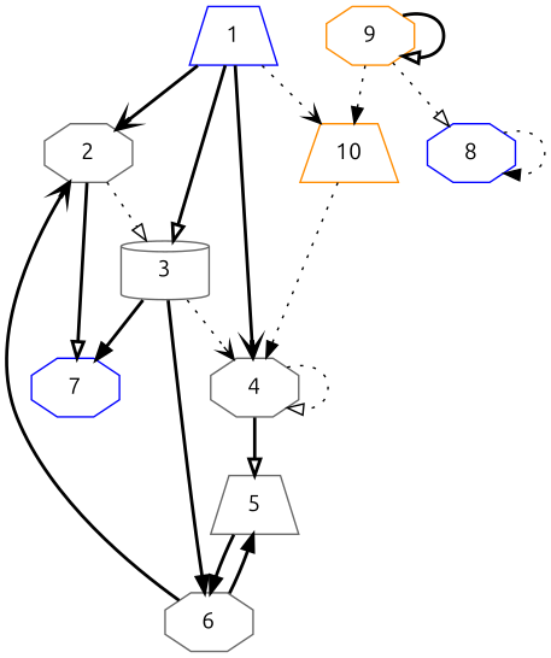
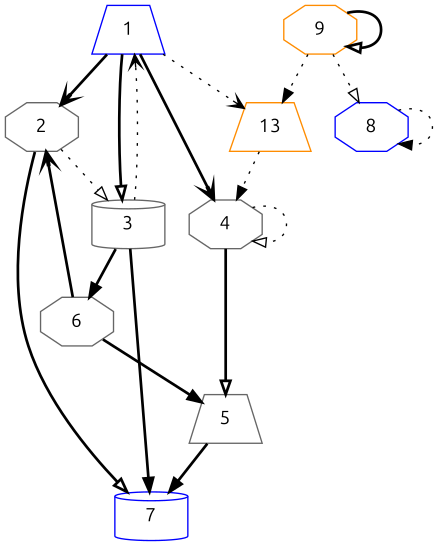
  digraph {
    fontname=Ubuntu
    node [color=gray40 fontname=Ubuntu shape=octagon]
    edge [arrowhead=onormal fontname=Ubuntu style=bold]
    1 [color=blue shape=trapezium]
    2
    3 [shape=cylinder]
    4
-   10 [color=darkorange shape=trapezium]
-   7 [color=blue]
+   10 [color=darkorange shape=trapezium label=13]
+   7 [color=blue shape=cylinder]
    6
    5 [shape=trapezium]
    9 [color=darkorange]
    8 [color=blue]
    1 -> 2 [arrowhead=vee]
    1 -> 3
    1 -> 4 [arrowhead=vee]
    1 -> 10 [arrowhead=vee style=dotted]
    2 -> 3 [style=dotted]
    2 -> 7
-   3 -> 4 [arrowhead=vee style=dotted]
+   3 -> 1 [arrowhead=vee style=dotted]
    3 -> 7 [arrowhead=normal]
    3 -> 6 [arrowhead=normal]
    4 -> 4 [style=dotted]
    4 -> 5
    10 -> 4 [arrowhead=normal style=dotted]
    6 -> 2 [arrowhead=vee]
    6 -> 5 [arrowhead=normal]
-   5 -> 6 [arrowhead=normal]
+   5 -> 7 [arrowhead=normal]
    9 -> 10 [arrowhead=normal style=dotted]
    9 -> 9
    9 -> 8 [style=dotted]
    8 -> 8 [arrowhead=normal style=dotted]
  }
